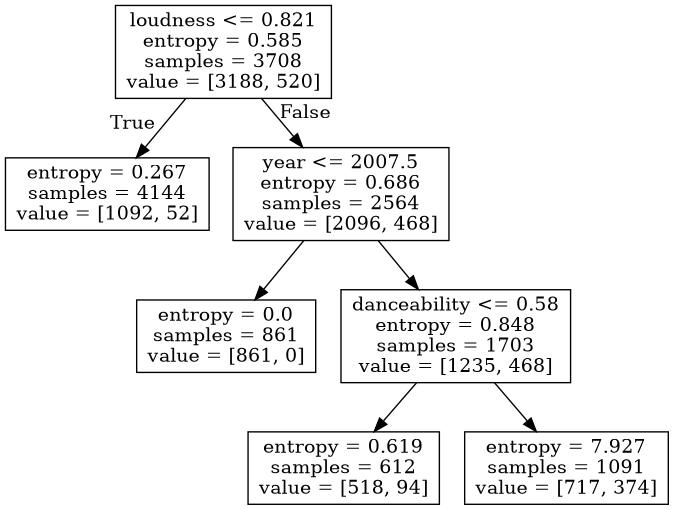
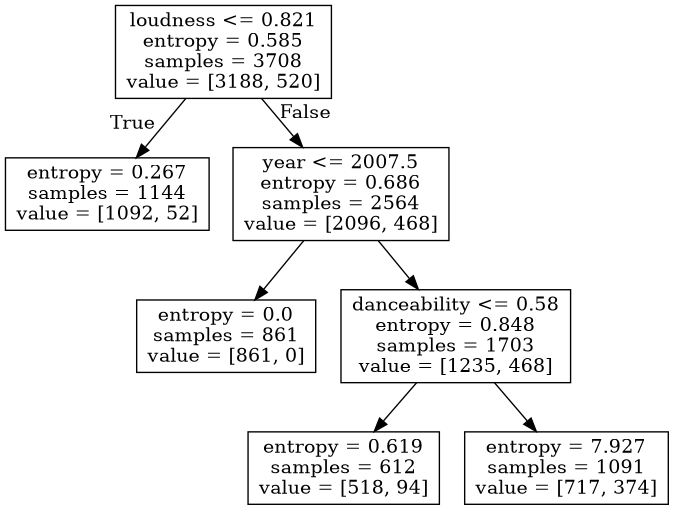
  digraph {
    node [shape=box]
    n1 [label="loudness <= 0.821\nentropy = 0.585\nsamples = 3708\nvalue = [3188, 520]"]
-   n2 [label="entropy = 0.267\nsamples = 4144\nvalue = [1092, 52]"]
+   n2 [label="entropy = 0.267\nsamples = 1144\nvalue = [1092, 52]"]
    n3 [label="year <= 2007.5\nentropy = 0.686\nsamples = 2564\nvalue = [2096, 468]"]
    n4 [label="entropy = 0.0\nsamples = 861\nvalue = [861, 0]"]
    n5 [label="danceability <= 0.58\nentropy = 0.848\nsamples = 1703\nvalue = [1235, 468]"]
    n6 [label="entropy = 0.619\nsamples = 612\nvalue = [518, 94]"]
    n7 [label="entropy = 7.927\nsamples = 1091\nvalue = [717, 374]"]
    n1 -> n2 [headlabel=True labelangle=45 labeldistance=2.5]
    n1 -> n3 [headlabel=False labelangle=-45 labeldistance=2.5]
    n3 -> n4
    n3 -> n5
    n5 -> n6
    n5 -> n7
  }
